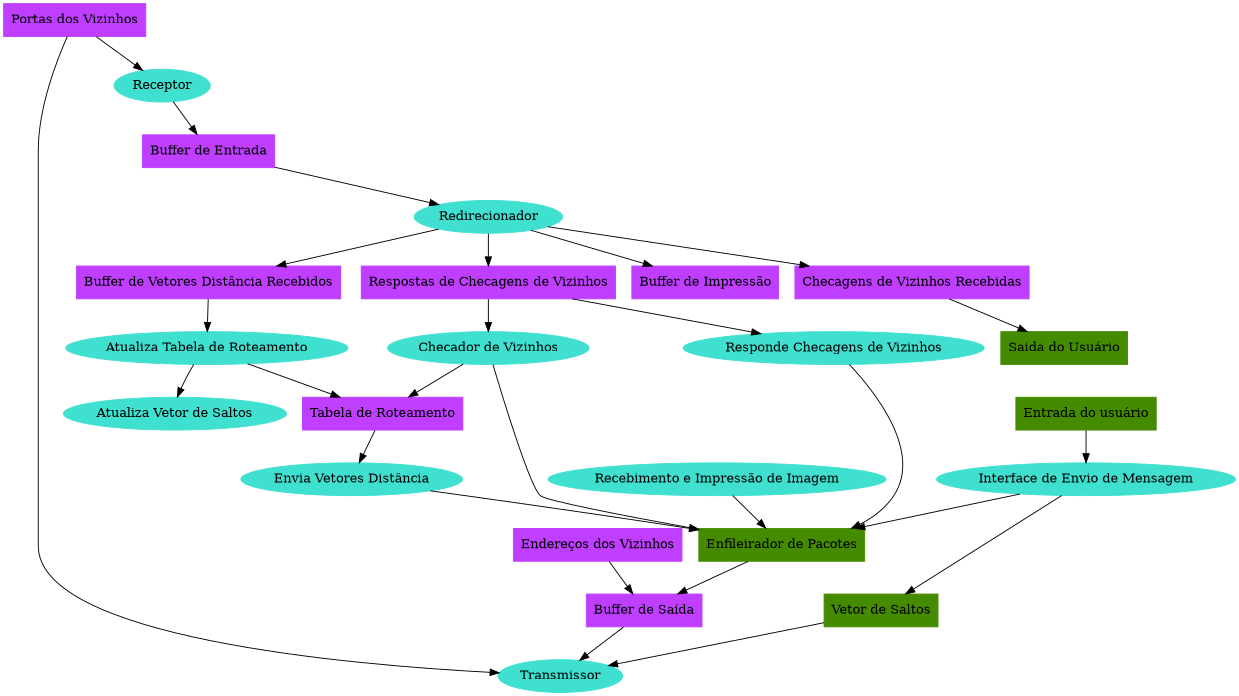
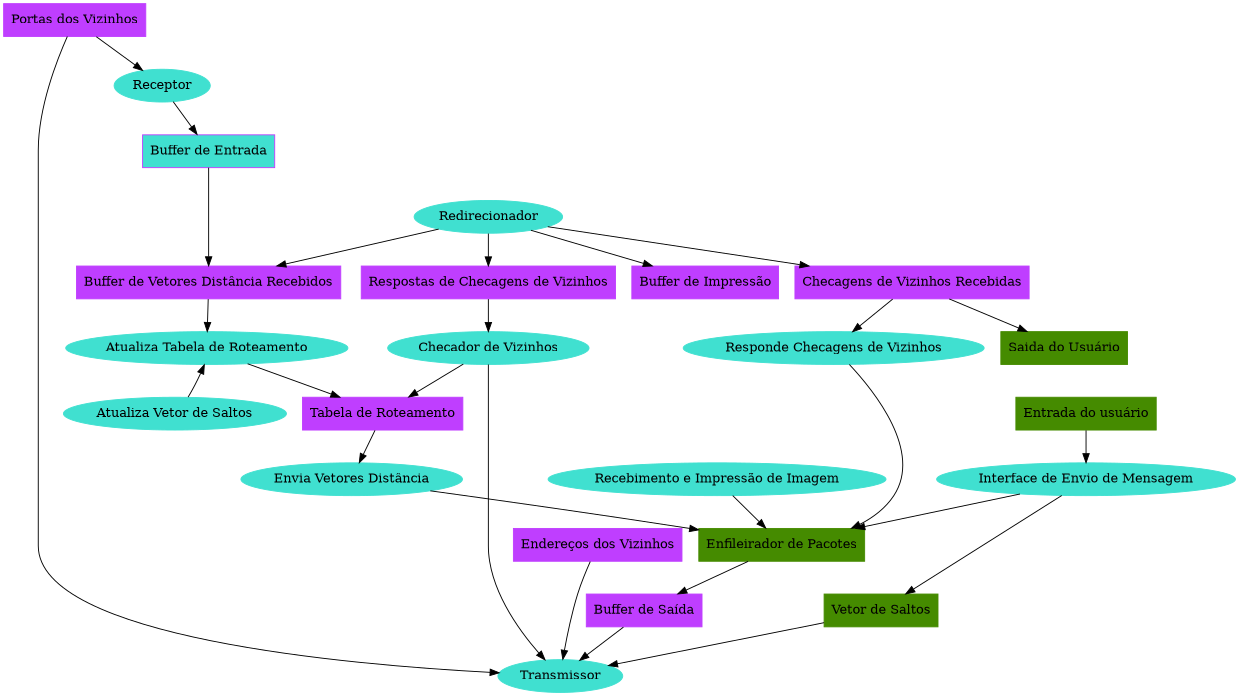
  digraph {
    node [color=Turquoise style=filled]
    n1 [color=darkorchid1 label="Portas dos Vizinhos" shape=box]
    n2 [color=darkorchid1 label="Endereços dos Vizinhos" shape=box]
    n3 [color=darkorchid1 label="Tabela de Roteamento" shape=box]
    n4 [color=darkorchid1 label="Buffer de Saída" shape=box]
    n5 [color=darkorchid1 label="Buffer de Impressão" shape=box]
    n6 [color=darkorchid1 label="Buffer de Vetores Distância Recebidos" shape=box]
-   n7 [color=darkorchid1 label="Buffer de Entrada" shape=box]
+   n7 [color=darkorchid1 label="Buffer de Entrada" shape=box fillcolor=Turquoise]
    n8 [color=darkorchid1 label="Respostas de Checagens de Vizinhos" shape=box]
    n9 [color=darkorchid1 label="Checagens de Vizinhos Recebidas" shape=box]
    n10 [color=chartreuse4 label="Vetor de Saltos" shape=polygon]
    n11 [color=chartreuse4 label="Entrada do usuário" shape=polygon]
    n12 [color=chartreuse4 label="Saida do Usuário" shape=polygon]
    n13 [color=chartreuse4 label="Enfileirador de Pacotes" shape=polygon]
    n14 [label=Transmissor]
    n15 [label=Receptor]
    n16 [label="Envia Vetores Distância"]
    n17 [label="Atualiza Tabela de Roteamento"]
    n18 [label=Redirecionador]
    n19 [label="Checador de Vizinhos"]
    n20 [label="Responde Checagens de Vizinhos"]
    n21 [label="Interface de Envio de Mensagem"]
    n22 [label="Recebimento e Impressão de Imagem"]
    n23 [label="Atualiza Vetor de Saltos"]
    subgraph sub_1 {
      n1
      n2
      n3
      n4
      n5
      n6
      n7
      n8
      n9
    }
    subgraph sub_2 {
      n10
      n11
      n12
      n13
    }
    n1 -> n14
    n1 -> n15
-   n2 -> n4
+   n2 -> n14
    n3 -> n16
    n4 -> n14
    n6 -> n17
-   n7 -> n18
+   n7 -> n6
    n8 -> n19
    n9 -> n12
-   n8 -> n20
+   n9 -> n20
    n10 -> n14
    n11 -> n21
    n13 -> n4
    n15 -> n7
    n16 -> n13
    n17 -> n3
-   n17 -> n23
+   n23 -> n17
    n18 -> n5
    n18 -> n6
    n18 -> n8
    n18 -> n9
    n19 -> n3
-   n19 -> n13
+   n19 -> n14
    n20 -> n13
    n21 -> n10
    n21 -> n13
    n22 -> n13
  }
